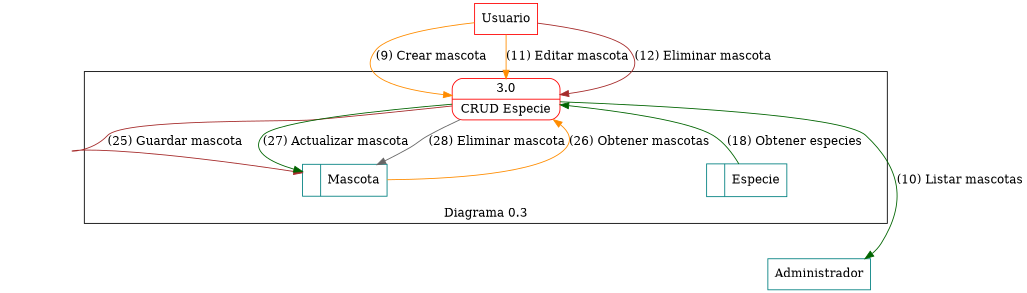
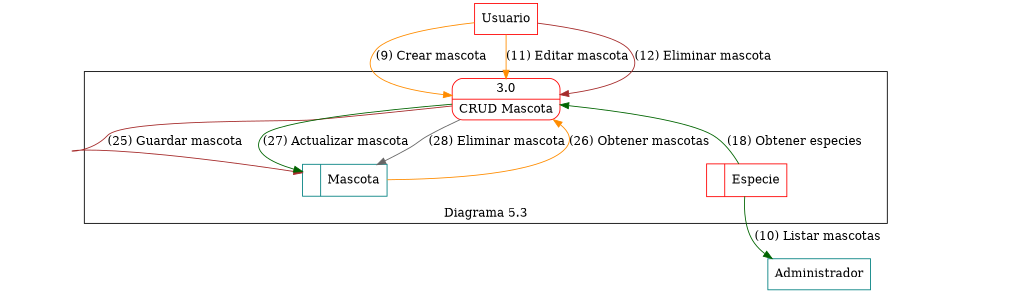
  digraph {
    node [color=teal shape=point]
    edge [color=darkgreen]
-   n1 [color=red label="{<f0>3.0|<f1>CRUD Especie}" shape=Mrecord]
+   n1 [color=red label="{<f0>3.0|<f1>CRUD Mascota}" shape=Mrecord]
    l1 [style=invis color=""]
-   n3 [label="<f0> |<f1> Especie" shape=record]
+   n3 [color=red label="<f0> |<f1> Especie" shape=record]
    n4 [label="<f0> |<f1> Mascota" shape=record]
    l2 [style=invis color=""]
    n6 [label=Administrador shape=box]
    n7 [color=red label=Usuario shape=box]
    subgraph cluster_1 {
-     label="Diagrama 0.3"
+     label="Diagrama 5.3"
      labelloc=b
      subgraph sub_2 {
        label="Diagrama 0.3"
        labelloc=b
        rank=same
        n1
        l1
      }
      subgraph sub_3 {
        label="Diagrama 0.3"
        labelloc=b
        rank=same
        n3
        n4
        l2
      }
    }
    subgraph sub_4 {
      n6
      n7
    }
    n1 -> n4 [color=brown label="(25) Guardar mascota"]
    n1 -> n4 [label="(27) Actualizar mascota"]
    n1 -> n4 [color=gray40 label="(28) Eliminar mascota"]
-   n1 -> n6 [label="(10) Listar mascotas"]
+   n3 -> n6 [label="(10) Listar mascotas"]
    n3 -> n1 [label="(18) Obtener especies"]
    n4 -> n1 [color=darkorange label="(26) Obtener mascotas"]
    n7 -> n1 [color=darkorange label="(9) Crear mascota"]
    n7 -> n1 [color=darkorange label="(11) Editar mascota"]
    n7 -> n1 [color=brown label="(12) Eliminar mascota"]
  }
